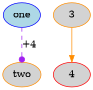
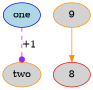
  digraph {
    node [color=darkorange fillcolor=lightgrey style=filled]
    n1 [color=blue fillcolor=lightblue label=one]
    n2 [label=two]
-   4 [color=red]
-   3
-   n1 -> n2 [arrowhead=dot color=purple label="+4" style=dashed]
+   4 [color=red label=8]
+   3 [label=9]
+   n1 -> n2 [arrowhead=dot color=purple label="+1" style=dashed]
    3 -> 4 [arrowhead=normal color=darkorange style=solid]
  }
